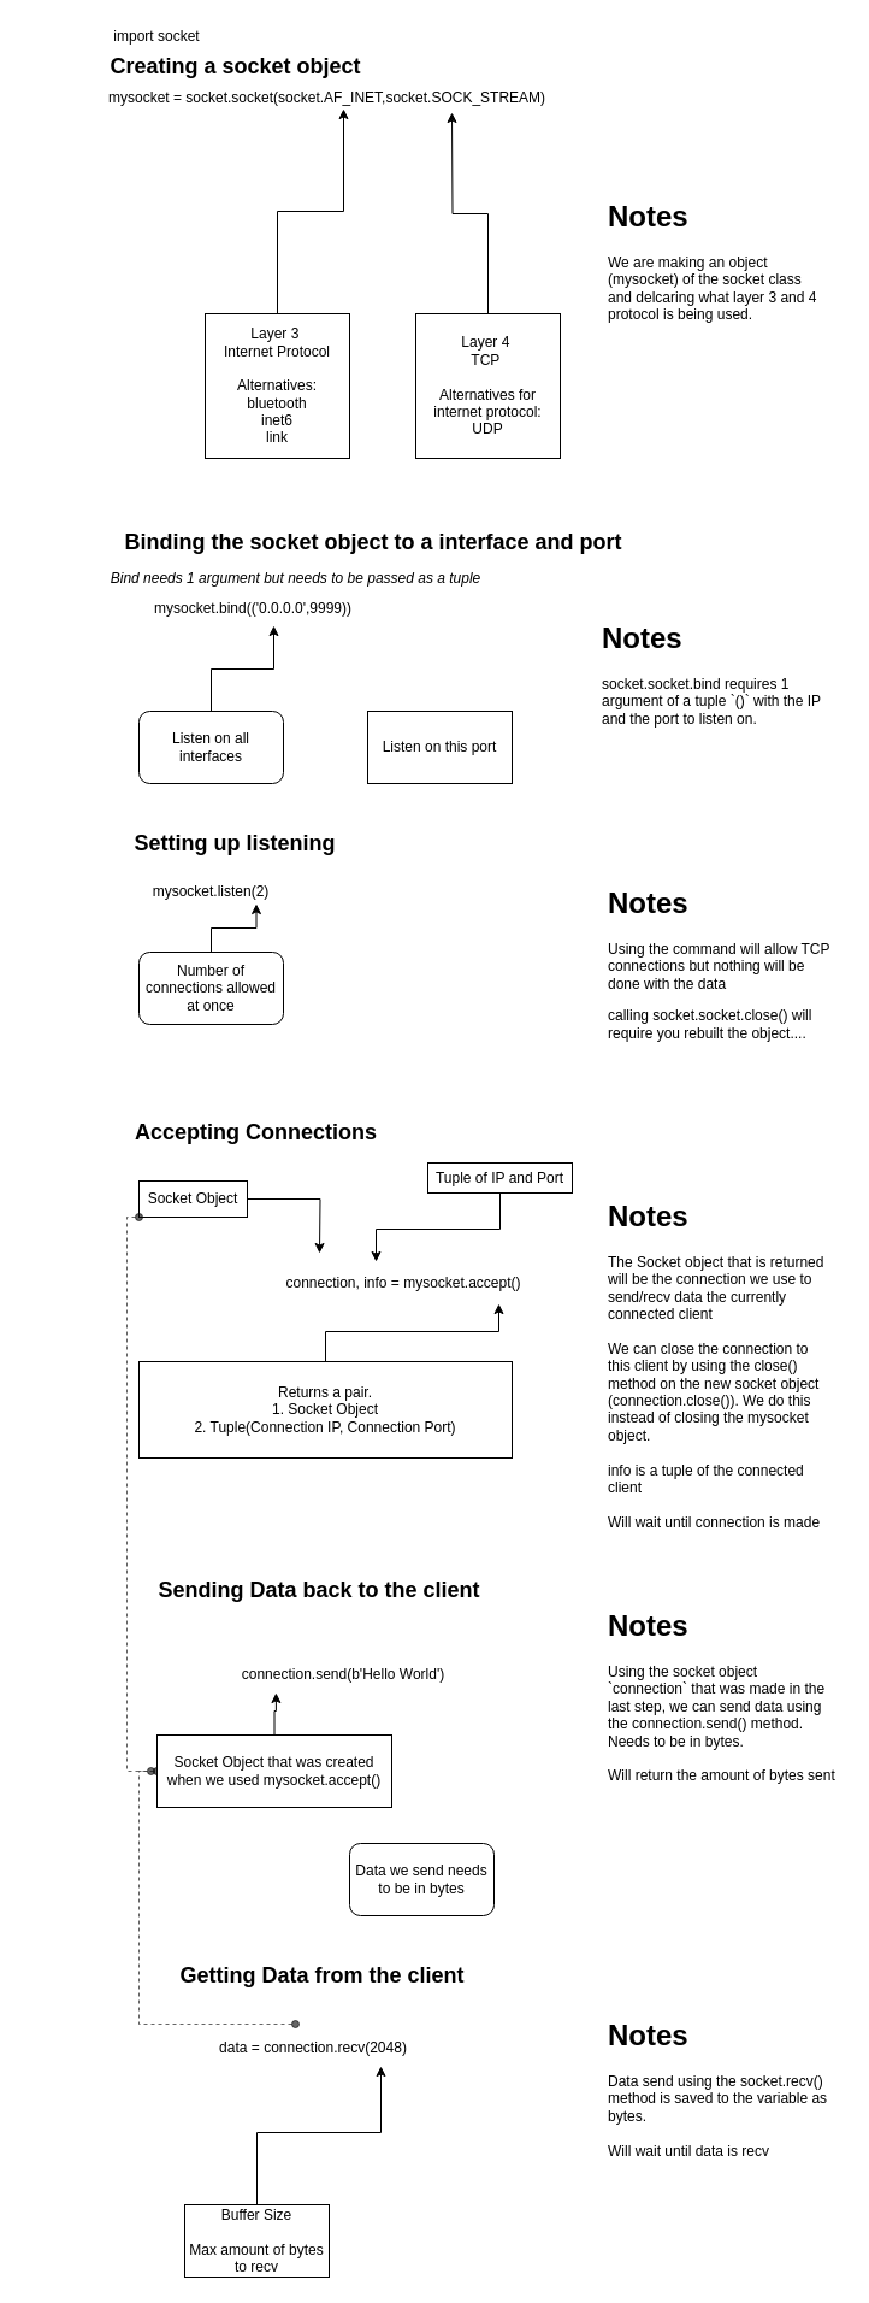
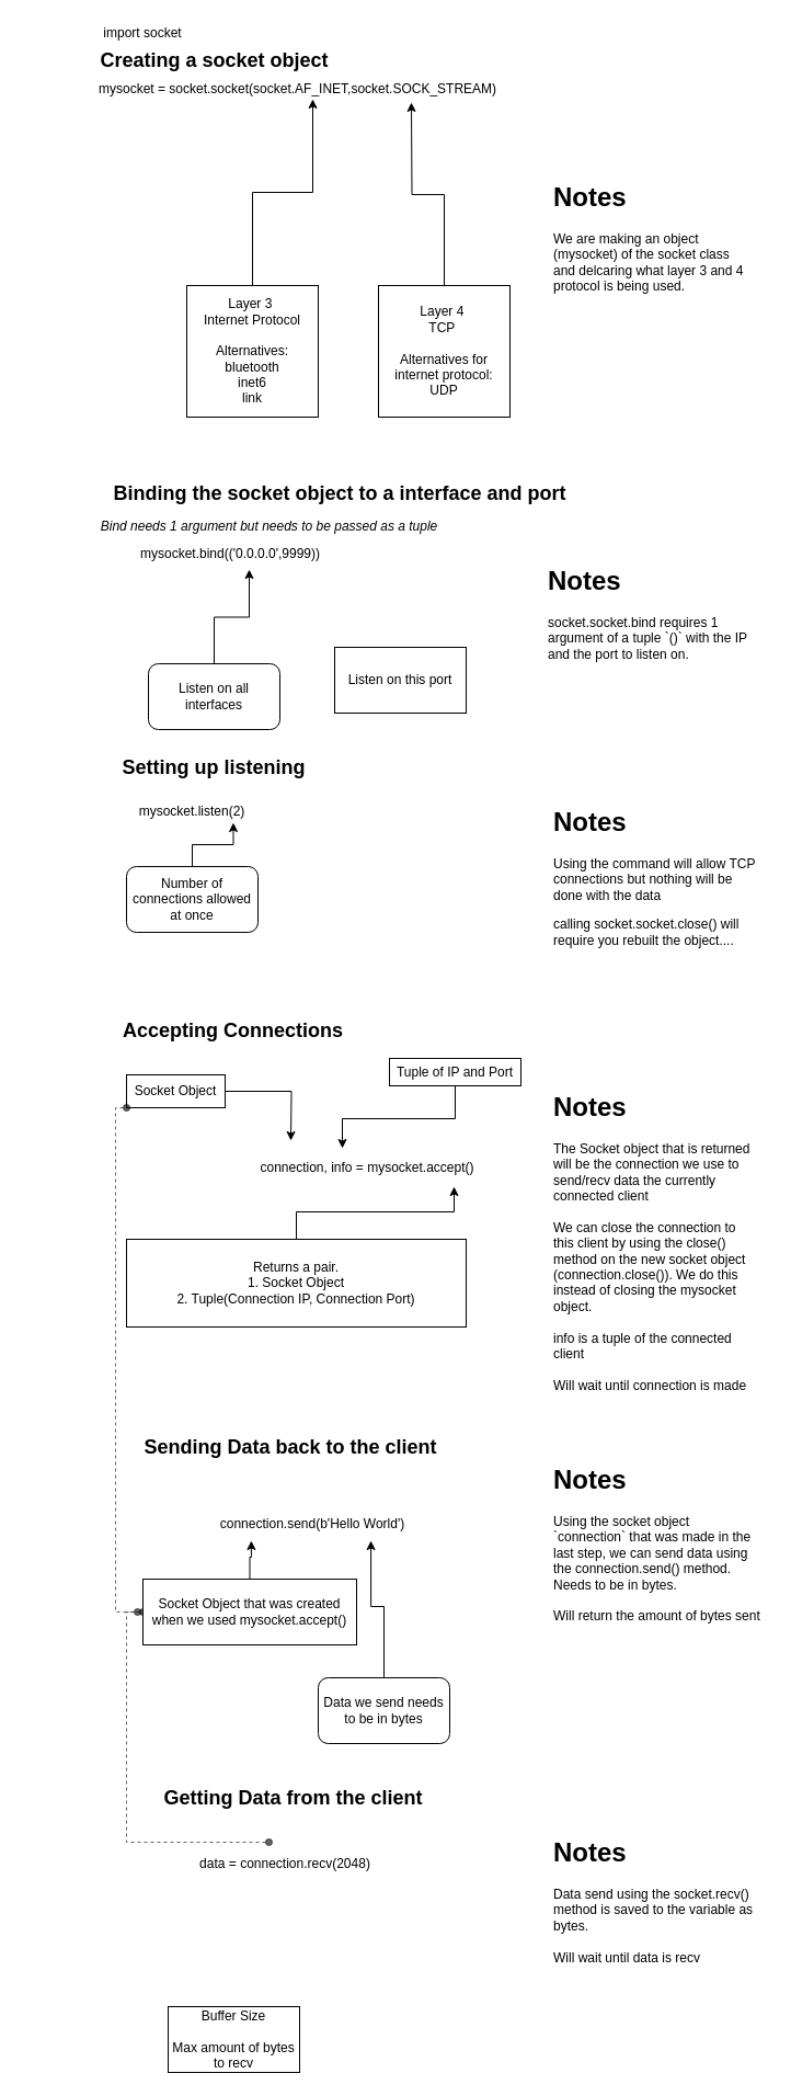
  <mxCell id="0" />
  <mxCell id="1" parent="0" />
  <mxCell id="2" value="&lt;h2&gt;Creating a socket object&lt;/h2&gt;" style="text;html=1;align=center;verticalAlign=middle;resizable=0;points=[];autosize=1;" vertex="1" parent="1"><mxGeometry x="85" y="30" width="220" height="50" as="geometry" /></mxCell>
  <mxCell id="3" value="&lt;br&gt;&lt;br&gt;mysocket = socket.socket(socket.AF_INET,socket.SOCK_STREAM)" style="text;html=1;strokeColor=none;fillColor=none;spacing=5;spacingTop=-20;whiteSpace=wrap;overflow=hidden;rounded=0;" vertex="1" parent="1"><mxGeometry x="85" y="55" width="400" height="35" as="geometry" /></mxCell>
  <mxCell id="4" style="edgeStyle=orthogonalEdgeStyle;rounded=0;orthogonalLoop=1;jettySize=auto;html=1;" edge="1" parent="1" source="5" target="3"><mxGeometry relative="1" as="geometry"><mxPoint x="305" y="180" as="targetPoint" /></mxGeometry></mxCell>
  <mxCell id="5" value="Layer 3&amp;nbsp;&lt;br&gt;Internet Protocol&lt;br&gt;&lt;br&gt;Alternatives:&lt;br&gt;bluetooth&lt;br&gt;inet6&lt;br&gt;link" style="rounded=0;whiteSpace=wrap;html=1;" vertex="1" parent="1"><mxGeometry x="170" y="260" width="120" height="120" as="geometry" /></mxCell>
  <mxCell id="6" style="edgeStyle=orthogonalEdgeStyle;rounded=0;orthogonalLoop=1;jettySize=auto;html=1;" edge="1" parent="1" source="7"><mxGeometry relative="1" as="geometry"><mxPoint x="375" y="93" as="targetPoint" /></mxGeometry></mxCell>
  <mxCell id="7" value="Layer 4&amp;nbsp;&lt;br&gt;TCP&amp;nbsp;&lt;br&gt;&lt;br&gt;Alternatives for internet protocol:&lt;br&gt;UDP" style="rounded=0;whiteSpace=wrap;html=1;" vertex="1" parent="1"><mxGeometry x="345" y="260" width="120" height="120" as="geometry" /></mxCell>
  <mxCell id="8" value="&lt;h2&gt;Binding the socket object to a interface and port&lt;/h2&gt;" style="text;html=1;strokeColor=none;fillColor=none;align=center;verticalAlign=middle;whiteSpace=wrap;rounded=0;" vertex="1" parent="1"><mxGeometry x="65" y="430" width="490" height="40" as="geometry" /></mxCell>
  <mxCell id="9" value="mysocket.bind(('0.0.0.0',9999))" style="text;html=1;strokeColor=none;fillColor=none;align=center;verticalAlign=middle;whiteSpace=wrap;rounded=0;" vertex="1" parent="1"><mxGeometry y="490" width="270" height="30" as="geometry" x="75" /></mxCell>
  <mxCell id="10" style="edgeStyle=orthogonalEdgeStyle;rounded=0;orthogonalLoop=1;jettySize=auto;html=1;entryX=0.563;entryY=0.967;entryDx=0;entryDy=0;entryPerimeter=0;" edge="1" parent="1" source="11" target="9"><mxGeometry relative="1" as="geometry" /></mxCell>
- <mxCell id="11" value="Listen on all interfaces" style="rounded=1;whiteSpace=wrap;html=1;" vertex="1" parent="1"><mxGeometry x="115" y="590" width="120" height="60" as="geometry" /></mxCell>
+ <mxCell id="11" value="Listen on all interfaces" style="rounded=1;whiteSpace=wrap;html=1;" vertex="1" parent="1"><mxGeometry x="135" y="605" width="120" height="60" as="geometry" /></mxCell>
  <mxCell id="12" value="Listen on this port" style="rounded=0;whiteSpace=wrap;html=1;" vertex="1" parent="1"><mxGeometry x="305" y="590" width="120" height="60" as="geometry" /></mxCell>
  <mxCell id="13" value="&lt;i&gt;Bind needs 1 argument but needs to be passed as a tuple&lt;/i&gt;" style="text;html=1;align=center;verticalAlign=middle;resizable=0;points=[];autosize=1;" vertex="1" parent="1"><mxGeometry x="85" y="470" width="320" height="20" as="geometry" /></mxCell>
  <mxCell id="14" value="&lt;h1&gt;Notes&lt;/h1&gt;&lt;p&gt;socket.socket.bind requires 1 argument of a tuple `()` with the IP and the port to listen on.&lt;/p&gt;&lt;p&gt;&lt;br&gt;&lt;/p&gt;&lt;p&gt;&lt;br&gt;&lt;/p&gt;" style="text;html=1;strokeColor=none;fillColor=none;spacing=5;spacingTop=-20;whiteSpace=wrap;overflow=hidden;rounded=0;" vertex="1" parent="1"><mxGeometry x="495" y="510" width="190" height="120" as="geometry" /></mxCell>
  <mxCell id="15" value="&lt;h1&gt;Notes&lt;/h1&gt;&lt;div&gt;We are making an object (mysocket) of the socket class and delcaring what layer 3 and 4 protocol is being used.&lt;/div&gt;" style="text;html=1;strokeColor=none;fillColor=none;spacing=5;spacingTop=-20;whiteSpace=wrap;overflow=hidden;rounded=0;" vertex="1" parent="1"><mxGeometry x="500" y="160" width="190" height="120" as="geometry" /></mxCell>
  <mxCell id="16" value="&lt;h2&gt;Setting up listening&lt;/h2&gt;" style="text;html=1;strokeColor=none;fillColor=none;align=center;verticalAlign=middle;whiteSpace=wrap;rounded=0;" vertex="1" parent="1"><mxGeometry x="20" y="690" width="350" height="20" as="geometry" /></mxCell>
  <mxCell id="17" value="mysocket.listen(2)" style="text;html=1;strokeColor=none;fillColor=none;align=center;verticalAlign=middle;whiteSpace=wrap;rounded=0;" vertex="1" parent="1"><mxGeometry x="100" y="730" width="150" height="20" as="geometry" /></mxCell>
  <mxCell id="18" style="edgeStyle=orthogonalEdgeStyle;rounded=0;orthogonalLoop=1;jettySize=auto;html=1;entryX=0.75;entryY=1;entryDx=0;entryDy=0;" edge="1" parent="1" source="19" target="17"><mxGeometry relative="1" as="geometry" /></mxCell>
  <mxCell id="19" value="Number of connections allowed at once" style="rounded=1;whiteSpace=wrap;html=1;" vertex="1" parent="1"><mxGeometry x="115" y="790" width="120" height="60" as="geometry" /></mxCell>
  <mxCell id="20" value="&lt;h1&gt;Notes&lt;/h1&gt;&lt;p&gt;Using the command will allow TCP connections but nothing will be done with the data&lt;/p&gt;&lt;p&gt;calling socket.socket.close() will require you rebuilt the object....&lt;/p&gt;&lt;p&gt;&lt;br&gt;&lt;/p&gt;&lt;p&gt;&lt;br&gt;&lt;/p&gt;" style="text;html=1;strokeColor=none;fillColor=none;spacing=5;spacingTop=-20;whiteSpace=wrap;overflow=hidden;rounded=0;" vertex="1" parent="1"><mxGeometry x="500" y="730" width="200" height="200" as="geometry" /></mxCell>
  <mxCell id="21" value="&lt;h2&gt;Accepting Connections&lt;/h2&gt;" style="text;html=1;strokeColor=none;fillColor=none;align=center;verticalAlign=middle;whiteSpace=wrap;rounded=0;" vertex="1" parent="1"><mxGeometry x="35" y="920" width="355" height="40" as="geometry" /></mxCell>
  <mxCell id="22" value="connection, info = mysocket.accept()" style="text;html=1;strokeColor=none;fillColor=none;align=center;verticalAlign=middle;whiteSpace=wrap;rounded=0;" vertex="1" parent="1"><mxGeometry x="85" y="1050" width="500" height="30" as="geometry" /></mxCell>
  <mxCell id="23" style="edgeStyle=orthogonalEdgeStyle;rounded=0;orthogonalLoop=1;jettySize=auto;html=1;entryX=0.658;entryY=1.067;entryDx=0;entryDy=0;entryPerimeter=0;" edge="1" parent="1" source="24" target="22"><mxGeometry relative="1" as="geometry" /></mxCell>
  <mxCell id="24" value="Returns a pair.&lt;br&gt;1. Socket Object&lt;br&gt;2. Tuple(Connection IP, Connection Port)" style="rounded=0;whiteSpace=wrap;html=1;" vertex="1" parent="1"><mxGeometry x="115" y="1130" width="310" height="80" as="geometry" /></mxCell>
  <mxCell id="25" style="edgeStyle=orthogonalEdgeStyle;rounded=0;orthogonalLoop=1;jettySize=auto;html=1;" edge="1" parent="1" source="26"><mxGeometry relative="1" as="geometry"><mxPoint x="265" y="1040" as="targetPoint" /></mxGeometry></mxCell>
  <mxCell id="26" value="Socket Object" style="rounded=0;whiteSpace=wrap;html=1;" vertex="1" parent="1"><mxGeometry x="115" y="980" width="90" height="30" as="geometry" /></mxCell>
  <mxCell id="27" style="edgeStyle=orthogonalEdgeStyle;rounded=0;orthogonalLoop=1;jettySize=auto;html=1;entryX=0.454;entryY=-0.1;entryDx=0;entryDy=0;entryPerimeter=0;" edge="1" parent="1" source="28" target="22"><mxGeometry relative="1" as="geometry" /></mxCell>
  <mxCell id="28" value="Tuple of IP and Port" style="rounded=0;whiteSpace=wrap;html=1;" vertex="1" parent="1"><mxGeometry x="355" y="965" width="120" height="25" as="geometry" /></mxCell>
  <mxCell id="29" value="&lt;h1&gt;Notes&lt;/h1&gt;&lt;div&gt;The Socket object that is returned will be the connection we use to send/recv data the currently connected client&lt;/div&gt;&lt;div&gt;&lt;br&gt;&lt;/div&gt;&lt;div&gt;We can close the connection to this client by using the close() method on the new socket object (connection.close()). We do this instead of closing the mysocket object.&lt;/div&gt;&lt;div&gt;&lt;br&gt;&lt;/div&gt;&lt;div&gt;info is a tuple of the connected client&lt;br&gt;&lt;br&gt;Will wait until connection is made&lt;/div&gt;" style="text;html=1;strokeColor=none;fillColor=none;spacing=5;spacingTop=-20;whiteSpace=wrap;overflow=hidden;rounded=0;" vertex="1" parent="1"><mxGeometry x="500" y="990" width="190" height="280" as="geometry" /></mxCell>
  <mxCell id="30" value="&lt;h2&gt;Sending Data back to the client&lt;/h2&gt;" style="text;html=1;strokeColor=none;fillColor=none;align=center;verticalAlign=middle;whiteSpace=wrap;rounded=0;" vertex="1" parent="1"><mxGeometry x="105" y="1310" width="320" height="20" as="geometry" /></mxCell>
  <mxCell id="31" value="connection.send(b'Hello World')" style="text;html=1;strokeColor=none;fillColor=none;align=center;verticalAlign=middle;whiteSpace=wrap;rounded=0;" vertex="1" parent="1"><mxGeometry x="135" y="1380" width="300" height="20" as="geometry" /></mxCell>
  <mxCell id="32" style="edgeStyle=orthogonalEdgeStyle;rounded=0;orthogonalLoop=1;jettySize=auto;html=1;entryX=0.313;entryY=1.25;entryDx=0;entryDy=0;entryPerimeter=0;" edge="1" parent="1" source="34" target="31"><mxGeometry relative="1" as="geometry" /></mxCell>
  <mxCell id="33" style="edgeStyle=orthogonalEdgeStyle;rounded=0;orthogonalLoop=1;jettySize=auto;html=1;dashed=1;opacity=60;entryX=0;entryY=1;entryDx=0;entryDy=0;startArrow=oval;startFill=1;endArrow=oval;endFill=1;" edge="1" parent="1" source="34" target="26"><mxGeometry relative="1" as="geometry"><mxPoint x="95" y="1090" as="targetPoint" /><Array as="points"><mxPoint x="105" y="1470" /><mxPoint x="105" y="1010" /></Array></mxGeometry></mxCell>
  <mxCell id="34" value="Socket Object that was created when we used mysocket.accept()" style="rounded=0;whiteSpace=wrap;html=1;" vertex="1" parent="1"><mxGeometry x="130" y="1440" width="195" height="60" as="geometry" /></mxCell>
+ <mxCell id="35" style="edgeStyle=orthogonalEdgeStyle;rounded=0;orthogonalLoop=1;jettySize=auto;html=1;entryX=0.677;entryY=1.25;entryDx=0;entryDy=0;entryPerimeter=0;" edge="1" parent="1" source="36" target="31"><mxGeometry relative="1" as="geometry" /></mxCell>
  <mxCell id="36" value="Data we send needs to be in bytes" style="rounded=1;whiteSpace=wrap;html=1;" vertex="1" parent="1"><mxGeometry x="290" y="1530" width="120" height="60" as="geometry" /></mxCell>
  <mxCell id="37" value="&lt;h1&gt;&lt;span&gt;Notes&lt;/span&gt;&lt;/h1&gt;&lt;div&gt;&lt;span&gt;Using the socket object `connection` that was made in the last step, we can send data using the connection.send() method. Needs to be in bytes.&lt;br&gt;&lt;br&gt;Will return the amount of bytes sent&lt;/span&gt;&lt;/div&gt;" style="text;html=1;strokeColor=none;fillColor=none;spacing=5;spacingTop=-20;whiteSpace=wrap;overflow=hidden;rounded=0;" vertex="1" parent="1"><mxGeometry x="500" y="1330" width="200" height="170" as="geometry" /></mxCell>
  <mxCell id="38" value="&lt;h2&gt;Getting Data from the client&lt;/h2&gt;" style="text;html=1;strokeColor=none;fillColor=none;align=center;verticalAlign=middle;whiteSpace=wrap;rounded=0;" vertex="1" parent="1"><mxGeometry x="140" y="1630" width="255" height="20" as="geometry" /></mxCell>
- <mxCell id="39" style="edgeStyle=orthogonalEdgeStyle;rounded=0;orthogonalLoop=1;jettySize=auto;html=1;entryX=0.675;entryY=1.25;entryDx=0;entryDy=0;entryPerimeter=0;startArrow=none;startFill=0;endArrow=classic;endFill=1;" edge="1" parent="1" source="40" target="41"><mxGeometry relative="1" as="geometry" /></mxCell>
  <mxCell id="40" value="Buffer Size&lt;br&gt;&lt;br&gt;Max amount of bytes to recv" style="rounded=0;whiteSpace=wrap;html=1;" vertex="1" parent="1"><mxGeometry x="153" y="1830" width="120" height="60" as="geometry" /></mxCell>
  <mxCell id="41" value="data = connection.recv(2048)" style="text;html=1;strokeColor=none;fillColor=none;align=center;verticalAlign=middle;whiteSpace=wrap;rounded=0;" vertex="1" parent="1"><mxGeometry x="100" y="1690" width="320" height="20" as="geometry" /></mxCell>
  <mxCell id="42" value="&lt;h1&gt;&lt;span&gt;Notes&lt;/span&gt;&lt;/h1&gt;&lt;div&gt;Data send using the socket.recv() method is saved to the variable as bytes.&lt;/div&gt;&lt;div&gt;&lt;br&gt;&lt;/div&gt;&lt;div&gt;Will wait until data is recv&lt;/div&gt;" style="text;html=1;strokeColor=none;fillColor=none;spacing=5;spacingTop=-20;whiteSpace=wrap;overflow=hidden;rounded=0;" vertex="1" parent="1"><mxGeometry x="500" y="1670" width="200" height="170" as="geometry" /></mxCell>
  <mxCell id="43" style="edgeStyle=orthogonalEdgeStyle;rounded=0;orthogonalLoop=1;jettySize=auto;html=1;dashed=1;opacity=60;entryX=0;entryY=1;entryDx=0;entryDy=0;startArrow=oval;startFill=1;endArrow=oval;endFill=1;" edge="1" parent="1"><mxGeometry relative="1" as="geometry"><mxPoint x="125" y="1470" as="targetPoint" /><mxPoint x="245" y="1680" as="sourcePoint" /><Array as="points"><mxPoint x="115" y="1470" /></Array></mxGeometry></mxCell>
  <mxCell id="44" value="import socket" style="text;html=1;strokeColor=none;fillColor=none;align=center;verticalAlign=middle;whiteSpace=wrap;rounded=0;" vertex="1" parent="1"><mxGeometry y="20" width="110" height="20" as="geometry" x="75" /></mxCell>
